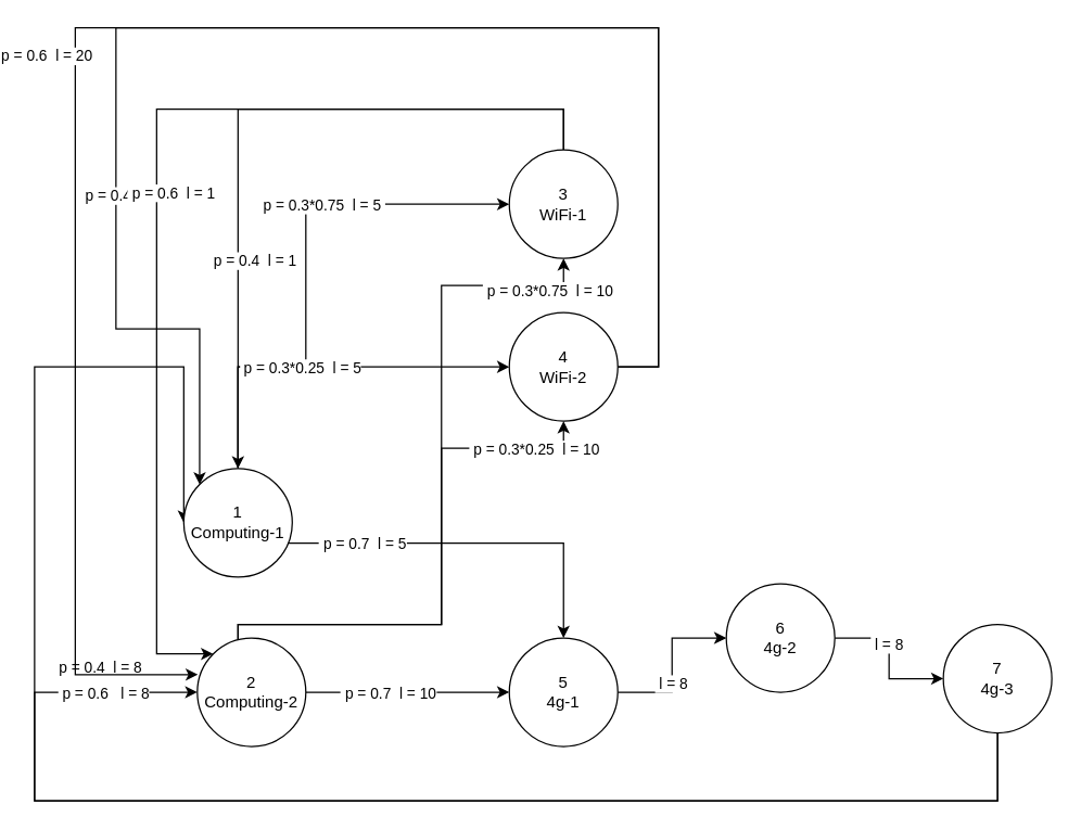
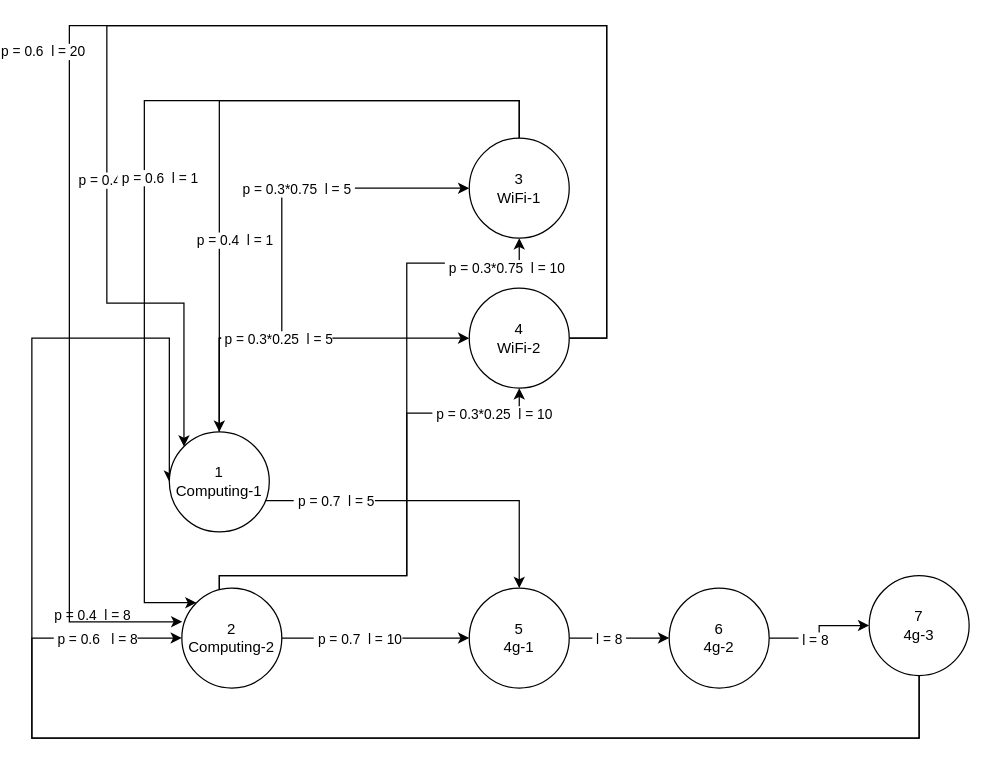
  <mxCell id="0" />
  <mxCell id="1" parent="0" />
  <mxCell id="2" style="edgeStyle=orthogonalEdgeStyle;rounded=0;orthogonalLoop=1;jettySize=auto;html=1;" edge="1" parent="1" source="4" target="12"><mxGeometry relative="1" as="geometry" /></mxCell>
  <mxCell id="3" value="&amp;nbsp;l = 8&amp;nbsp;" style="edgeLabel;html=1;align=center;verticalAlign=middle;resizable=0;points=[];" vertex="1" connectable="0" parent="2"><mxGeometry x="-0.222" relative="1" as="geometry"><mxPoint as="offset" /></mxGeometry></mxCell>
  <mxCell id="4" value="5&lt;br&gt;4g-1" style="ellipse;whiteSpace=wrap;html=1;aspect=fixed;" vertex="1" parent="1"><mxGeometry x="370" y="470" width="80" height="80" as="geometry" /></mxCell>
  <mxCell id="5" style="edgeStyle=orthogonalEdgeStyle;rounded=0;orthogonalLoop=1;jettySize=auto;html=1;" edge="1" parent="1" source="9" target="19"><mxGeometry relative="1" as="geometry"><mxPoint x="-40" y="500" as="targetPoint" /><Array as="points"><mxPoint x="730" y="590" /><mxPoint x="20" y="590" /><mxPoint x="20" y="510" /></Array></mxGeometry></mxCell>
  <mxCell id="6" value="&amp;nbsp;p = 0.6&amp;nbsp; &amp;nbsp;l = 8" style="edgeLabel;html=1;align=center;verticalAlign=middle;resizable=0;points=[];" vertex="1" connectable="0" parent="5"><mxGeometry x="0.879" y="1" relative="1" as="geometry"><mxPoint x="-12" y="1" as="offset" /></mxGeometry></mxCell>
  <mxCell id="7" style="edgeStyle=orthogonalEdgeStyle;rounded=0;orthogonalLoop=1;jettySize=auto;html=1;entryX=0;entryY=0.5;entryDx=0;entryDy=0;" edge="1" parent="1" source="9" target="26"><mxGeometry relative="1" as="geometry"><Array as="points"><mxPoint x="730" y="590" /><mxPoint x="20" y="590" /><mxPoint x="20" y="270" /></Array></mxGeometry></mxCell>
  <mxCell id="8" value="&amp;nbsp;p = 0.4&amp;nbsp; l = 8" style="edgeLabel;html=1;align=center;verticalAlign=middle;resizable=0;points=[];" vertex="1" connectable="0" parent="7"><mxGeometry x="0.888" y="-1" relative="1" as="geometry"><mxPoint x="-63" y="179" as="offset" /></mxGeometry></mxCell>
  <mxCell id="9" value="7&lt;br&gt;4g-3" style="ellipse;whiteSpace=wrap;html=1;aspect=fixed;" vertex="1" parent="1"><mxGeometry x="690" y="460" width="80" height="80" as="geometry" /></mxCell>
  <mxCell id="10" style="edgeStyle=orthogonalEdgeStyle;rounded=0;orthogonalLoop=1;jettySize=auto;html=1;" edge="1" parent="1" source="12" target="9"><mxGeometry relative="1" as="geometry" /></mxCell>
  <mxCell id="11" value="&amp;nbsp;l = 8&amp;nbsp;" style="edgeLabel;html=1;align=center;verticalAlign=middle;resizable=0;points=[];" vertex="1" connectable="0" parent="10"><mxGeometry x="-0.194" y="-1" relative="1" as="geometry"><mxPoint as="offset" /></mxGeometry></mxCell>
- <mxCell id="12" value="6&lt;br&gt;4g-2" style="ellipse;whiteSpace=wrap;html=1;aspect=fixed;" vertex="1" parent="1"><mxGeometry x="530" y="430" width="80" height="80" as="geometry" /></mxCell>
+ <mxCell id="12" value="6&lt;br&gt;4g-2" style="ellipse;whiteSpace=wrap;html=1;aspect=fixed;" vertex="1" parent="1"><mxGeometry x="530" y="470" width="80" height="80" as="geometry" /></mxCell>
  <mxCell id="13" style="edgeStyle=orthogonalEdgeStyle;rounded=0;orthogonalLoop=1;jettySize=auto;html=1;" edge="1" parent="1" source="19" target="4"><mxGeometry relative="1" as="geometry" /></mxCell>
  <mxCell id="14" value="&amp;nbsp;p = 0.7&amp;nbsp; l = 10" style="edgeLabel;html=1;align=center;verticalAlign=middle;resizable=0;points=[];" vertex="1" connectable="0" parent="13"><mxGeometry x="-0.315" y="1" relative="1" as="geometry"><mxPoint x="9" y="1" as="offset" /></mxGeometry></mxCell>
  <mxCell id="15" style="edgeStyle=orthogonalEdgeStyle;rounded=0;orthogonalLoop=1;jettySize=auto;html=1;" edge="1" parent="1" source="19" target="36"><mxGeometry relative="1" as="geometry"><Array as="points"><mxPoint x="170" y="460" /><mxPoint x="320" y="460" /><mxPoint x="320" y="210" /><mxPoint x="410" y="210" /></Array></mxGeometry></mxCell>
  <mxCell id="16" value="&amp;nbsp;p = 0.3*0.75&amp;nbsp; l = 10&amp;nbsp;" style="edgeLabel;html=1;align=center;verticalAlign=middle;resizable=0;points=[];" vertex="1" connectable="0" parent="15"><mxGeometry x="0.667" y="-3" relative="1" as="geometry"><mxPoint x="57" as="offset" /></mxGeometry></mxCell>
  <mxCell id="17" style="edgeStyle=orthogonalEdgeStyle;rounded=0;orthogonalLoop=1;jettySize=auto;html=1;entryX=0.5;entryY=1;entryDx=0;entryDy=0;" edge="1" parent="1" source="19" target="31"><mxGeometry relative="1" as="geometry"><Array as="points"><mxPoint x="170" y="460" /><mxPoint x="320" y="460" /><mxPoint x="320" y="330" /><mxPoint x="410" y="330" /></Array></mxGeometry></mxCell>
  <mxCell id="18" value="&amp;nbsp;p = 0.3*0.25&amp;nbsp; l = 10&amp;nbsp;" style="edgeLabel;html=1;align=center;verticalAlign=middle;resizable=0;points=[];" vertex="1" connectable="0" parent="17"><mxGeometry x="0.575" relative="1" as="geometry"><mxPoint x="45" as="offset" /></mxGeometry></mxCell>
  <mxCell id="19" value="2&lt;br&gt;Computing-2" style="ellipse;whiteSpace=wrap;html=1;aspect=fixed;" vertex="1" parent="1"><mxGeometry x="140" y="470" width="80" height="80" as="geometry" /></mxCell>
  <mxCell id="20" style="edgeStyle=orthogonalEdgeStyle;rounded=0;orthogonalLoop=1;jettySize=auto;html=1;" edge="1" parent="1" source="26" target="4"><mxGeometry relative="1" as="geometry"><Array as="points"><mxPoint x="410" y="400" /></Array></mxGeometry></mxCell>
  <mxCell id="21" value="&amp;nbsp;p = 0.7&amp;nbsp; l = 5" style="edgeLabel;html=1;align=center;verticalAlign=middle;resizable=0;points=[];" vertex="1" connectable="0" parent="20"><mxGeometry x="-0.673" y="-1" relative="1" as="geometry"><mxPoint x="9" y="-1" as="offset" /></mxGeometry></mxCell>
  <mxCell id="22" style="edgeStyle=orthogonalEdgeStyle;rounded=0;orthogonalLoop=1;jettySize=auto;html=1;entryX=0;entryY=0.5;entryDx=0;entryDy=0;" edge="1" parent="1" source="26" target="36"><mxGeometry relative="1" as="geometry"><Array as="points"><mxPoint x="220" y="270" /><mxPoint x="220" y="150" /></Array></mxGeometry></mxCell>
  <mxCell id="23" value="&amp;nbsp;p = 0.3*0.75&amp;nbsp; l = 5&amp;nbsp;" style="edgeLabel;html=1;align=center;verticalAlign=middle;resizable=0;points=[];" vertex="1" connectable="0" parent="22"><mxGeometry x="0.321" y="1" relative="1" as="geometry"><mxPoint x="-5" y="1" as="offset" /></mxGeometry></mxCell>
  <mxCell id="24" style="edgeStyle=orthogonalEdgeStyle;rounded=0;orthogonalLoop=1;jettySize=auto;html=1;entryX=0;entryY=0.5;entryDx=0;entryDy=0;" edge="1" parent="1" source="26" target="31"><mxGeometry relative="1" as="geometry"><Array as="points"><mxPoint x="170" y="270" /></Array></mxGeometry></mxCell>
  <mxCell id="25" value="&amp;nbsp;p = 0.3*0.25&amp;nbsp; l = 5" style="edgeLabel;html=1;align=center;verticalAlign=middle;resizable=0;points=[];" vertex="1" connectable="0" parent="24"><mxGeometry x="0.04" relative="1" as="geometry"><mxPoint x="-23" as="offset" /></mxGeometry></mxCell>
  <mxCell id="26" value="1&lt;br&gt;Computing-1" style="ellipse;whiteSpace=wrap;html=1;aspect=fixed;" vertex="1" parent="1"><mxGeometry x="130" y="345" width="80" height="80" as="geometry" /></mxCell>
  <mxCell id="27" style="edgeStyle=orthogonalEdgeStyle;rounded=0;orthogonalLoop=1;jettySize=auto;html=1;entryX=0;entryY=0;entryDx=0;entryDy=0;" edge="1" parent="1" source="31" target="26"><mxGeometry relative="1" as="geometry"><mxPoint x="500" y="50" as="targetPoint" /><Array as="points"><mxPoint x="480" y="270" /><mxPoint x="480" y="20" /><mxPoint x="80" y="20" /><mxPoint x="80" y="242" /></Array></mxGeometry></mxCell>
  <mxCell id="28" value="p = 0.4&amp;nbsp; l = 20" style="edgeLabel;html=1;align=center;verticalAlign=middle;resizable=0;points=[];" vertex="1" connectable="0" parent="27"><mxGeometry x="0.451" y="-2" relative="1" as="geometry"><mxPoint x="12" y="21" as="offset" /></mxGeometry></mxCell>
  <mxCell id="29" style="edgeStyle=orthogonalEdgeStyle;rounded=0;orthogonalLoop=1;jettySize=auto;html=1;entryX=0.005;entryY=0.337;entryDx=0;entryDy=0;entryPerimeter=0;" edge="1" parent="1" source="31" target="19"><mxGeometry relative="1" as="geometry"><Array as="points"><mxPoint x="480" y="270" /><mxPoint x="480" y="20" /><mxPoint x="50" y="20" /><mxPoint x="50" y="497" /></Array></mxGeometry></mxCell>
  <mxCell id="30" value="p = 0.6&amp;nbsp; l = 20" style="edgeLabel;html=1;align=center;verticalAlign=middle;resizable=0;points=[];" vertex="1" connectable="0" parent="29"><mxGeometry x="0.043" y="1" relative="1" as="geometry"><mxPoint x="-66" y="19" as="offset" /></mxGeometry></mxCell>
  <mxCell id="31" value="4&lt;br&gt;WiFi-2" style="ellipse;whiteSpace=wrap;html=1;aspect=fixed;" vertex="1" parent="1"><mxGeometry x="370" y="230" width="80" height="80" as="geometry" /></mxCell>
  <mxCell id="32" style="edgeStyle=orthogonalEdgeStyle;rounded=0;orthogonalLoop=1;jettySize=auto;html=1;" edge="1" parent="1" source="36" target="26"><mxGeometry relative="1" as="geometry"><Array as="points"><mxPoint x="410" y="80" /><mxPoint x="170" y="80" /></Array></mxGeometry></mxCell>
  <mxCell id="33" value="&amp;nbsp;p = 0.4&amp;nbsp; l = 1" style="edgeLabel;html=1;align=center;verticalAlign=middle;resizable=0;points=[];" vertex="1" connectable="0" parent="32"><mxGeometry x="0.412" y="3" relative="1" as="geometry"><mxPoint x="7" y="3" as="offset" /></mxGeometry></mxCell>
  <mxCell id="34" style="edgeStyle=orthogonalEdgeStyle;rounded=0;orthogonalLoop=1;jettySize=auto;html=1;entryX=0;entryY=0;entryDx=0;entryDy=0;" edge="1" parent="1" source="36" target="19"><mxGeometry relative="1" as="geometry"><Array as="points"><mxPoint x="410" y="80" /><mxPoint x="110" y="80" /><mxPoint x="110" y="482" /></Array></mxGeometry></mxCell>
  <mxCell id="35" value="&amp;nbsp;p = 0.6&amp;nbsp; l = 1" style="edgeLabel;html=1;align=center;verticalAlign=middle;resizable=0;points=[];" vertex="1" connectable="0" parent="34"><mxGeometry x="-0.026" y="1" relative="1" as="geometry"><mxPoint x="9" y="14" as="offset" /></mxGeometry></mxCell>
  <mxCell id="36" value="3&lt;br&gt;WiFi-1" style="ellipse;whiteSpace=wrap;html=1;aspect=fixed;" vertex="1" parent="1"><mxGeometry x="370" y="110" width="80" height="80" as="geometry" /></mxCell>
